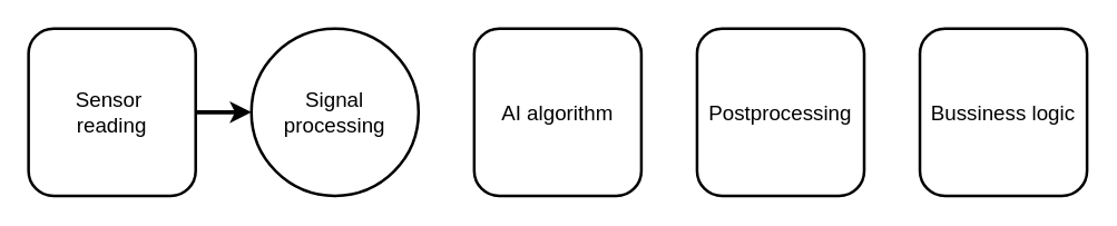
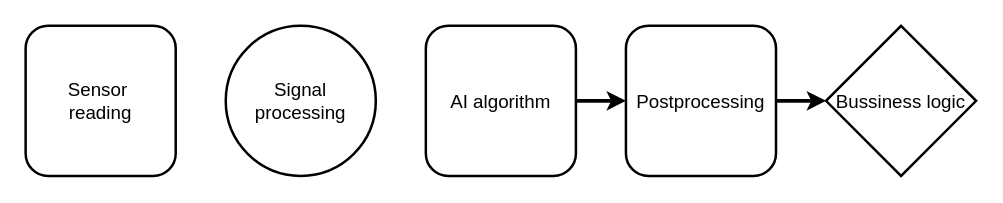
  <mxCell id="0" />
  <mxCell id="1" parent="0" />
- <mxCell id="2" value="" style="edgeStyle=orthogonalEdgeStyle;rounded=0;orthogonalLoop=1;jettySize=auto;html=1;strokeWidth=3;" edge="1" parent="1" source="3" target="4"><mxGeometry relative="1" as="geometry" /></mxCell>
  <mxCell id="3" value="&lt;font style=&quot;font-size: 15px;&quot;&gt;Sensor&amp;nbsp;&lt;/font&gt;&lt;div style=&quot;font-size: 15px;&quot;&gt;&lt;font style=&quot;font-size: 15px;&quot;&gt;reading&lt;/font&gt;&lt;/div&gt;" style="rounded=1;whiteSpace=wrap;html=1;strokeWidth=2;" vertex="1" parent="1"><mxGeometry x="20" y="20" width="120" height="120" as="geometry" /></mxCell>
  <mxCell id="4" value="&lt;span style=&quot;font-size: 15px;&quot;&gt;Signal&lt;/span&gt;&lt;div&gt;&lt;span style=&quot;font-size: 15px;&quot;&gt;processing&lt;/span&gt;&lt;/div&gt;" style="ellipse;whiteSpace=wrap;html=1;strokeWidth=2;" vertex="1" parent="1"><mxGeometry x="180" y="20" width="120" height="120" as="geometry" /></mxCell>
+ <mxCell id="5" value="" style="edgeStyle=orthogonalEdgeStyle;rounded=0;orthogonalLoop=1;jettySize=auto;html=1;strokeWidth=3;" edge="1" parent="1" source="6" target="8"><mxGeometry relative="1" as="geometry" /></mxCell>
  <mxCell id="6" value="&lt;span style=&quot;font-size: 15px;&quot;&gt;AI algorithm&lt;/span&gt;" style="rounded=1;whiteSpace=wrap;html=1;strokeWidth=2;" vertex="1" parent="1"><mxGeometry x="340" y="20" width="120" height="120" as="geometry" /></mxCell>
+ <mxCell id="7" value="" style="edgeStyle=orthogonalEdgeStyle;rounded=0;orthogonalLoop=1;jettySize=auto;html=1;strokeWidth=3;" edge="1" parent="1" source="8" target="9"><mxGeometry relative="1" as="geometry" /></mxCell>
  <mxCell id="8" value="&lt;span style=&quot;font-size: 15px;&quot;&gt;Postprocessing&lt;/span&gt;" style="rounded=1;whiteSpace=wrap;html=1;strokeWidth=2;" vertex="1" parent="1"><mxGeometry x="500" y="20" width="120" height="120" as="geometry" /></mxCell>
- <mxCell id="9" value="&lt;span style=&quot;font-size: 15px;&quot;&gt;Bussiness logic&lt;/span&gt;" style="rounded=1;whiteSpace=wrap;html=1;strokeWidth=2;" vertex="1" parent="1"><mxGeometry x="660" y="20" width="120" height="120" as="geometry" /></mxCell>
+ <mxCell id="9" value="&lt;span style=&quot;font-size: 15px;&quot;&gt;Bussiness logic&lt;/span&gt;" style="rhombus;whiteSpace=wrap;html=1;strokeWidth=2;" vertex="1" parent="1"><mxGeometry x="660" y="20" width="120" height="120" as="geometry" /></mxCell>
